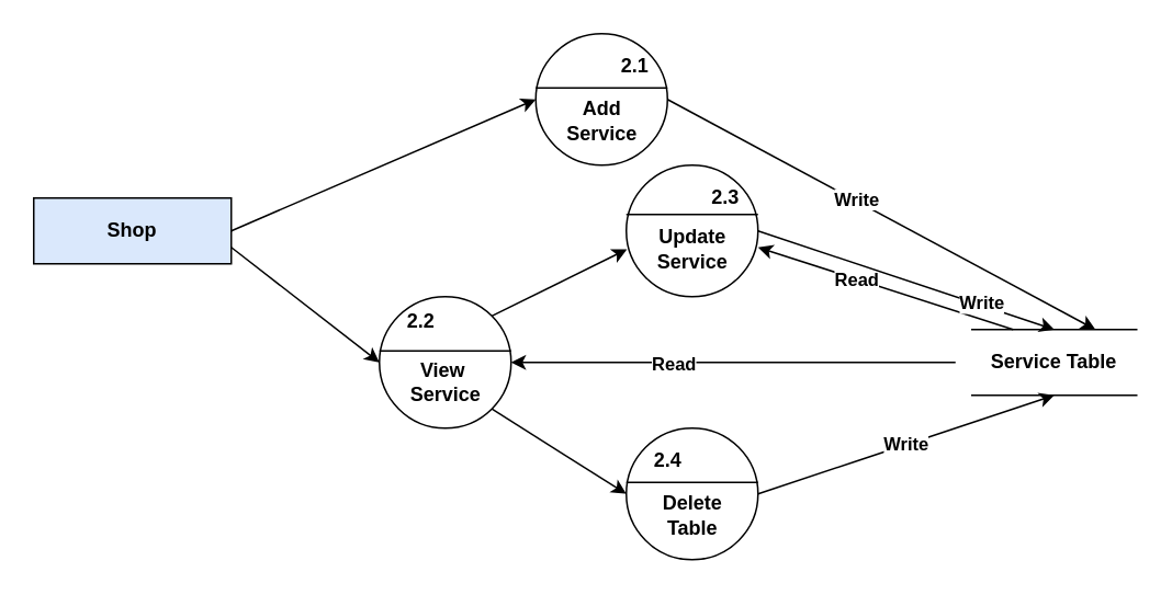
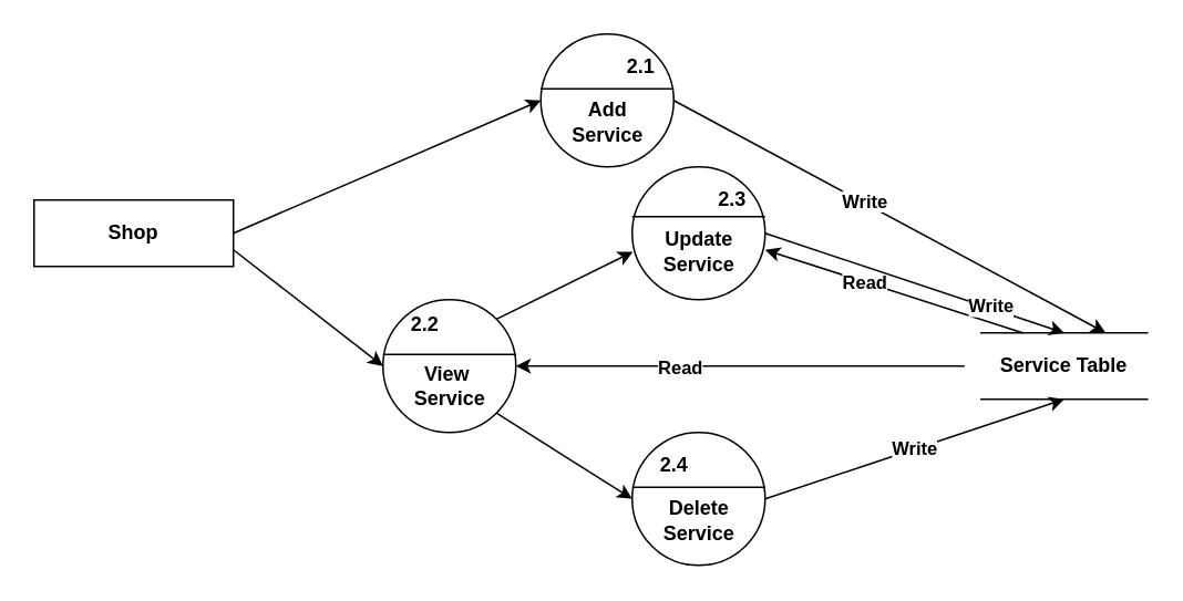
  <mxCell id="0" />
  <mxCell id="1" parent="0" />
- <mxCell id="2" value="&lt;b&gt;Shop&lt;/b&gt;" style="rounded=0;whiteSpace=wrap;html=1;fillColor=#dae8fc;" parent="1" vertex="1"><mxGeometry x="20" y="120" width="120" height="40" as="geometry" /></mxCell>
+ <mxCell id="2" value="&lt;b&gt;Shop&lt;/b&gt;" style="rounded=0;whiteSpace=wrap;html=1;" parent="1" vertex="1"><mxGeometry x="20" y="120" width="120" height="40" as="geometry" /></mxCell>
  <mxCell id="3" style="rounded=0;orthogonalLoop=1;jettySize=auto;html=1;exitX=1;exitY=0.75;exitDx=0;exitDy=0;" parent="1" source="2" edge="1"><mxGeometry relative="1" as="geometry"><mxPoint x="230" y="220" as="targetPoint" /><mxPoint x="250" y="205" as="sourcePoint" /></mxGeometry></mxCell>
  <mxCell id="4" value="" style="ellipse;whiteSpace=wrap;html=1;aspect=fixed;" parent="1" vertex="1"><mxGeometry x="230" y="180" width="80" height="80" as="geometry" /></mxCell>
  <mxCell id="5" value="" style="endArrow=none;html=1;rounded=0;exitX=0;exitY=0.5;exitDx=0;exitDy=0;entryX=1;entryY=0.5;entryDx=0;entryDy=0;" parent="1" edge="1"><mxGeometry width="50" height="50" relative="1" as="geometry"><mxPoint x="230" y="213" as="sourcePoint" /><mxPoint x="310" y="213" as="targetPoint" /></mxGeometry></mxCell>
  <mxCell id="6" value="" style="ellipse;whiteSpace=wrap;html=1;aspect=fixed;" parent="1" vertex="1"><mxGeometry x="380" y="100" width="80" height="80" as="geometry" /></mxCell>
  <mxCell id="7" value="" style="endArrow=none;html=1;rounded=0;exitX=0;exitY=0.5;exitDx=0;exitDy=0;entryX=1;entryY=0.5;entryDx=0;entryDy=0;" parent="1" edge="1"><mxGeometry width="50" height="50" relative="1" as="geometry"><mxPoint x="380" y="130" as="sourcePoint" /><mxPoint x="460" y="130" as="targetPoint" /></mxGeometry></mxCell>
  <mxCell id="8" value="" style="ellipse;whiteSpace=wrap;html=1;aspect=fixed;" parent="1" vertex="1"><mxGeometry x="380" y="260" width="80" height="80" as="geometry" /></mxCell>
  <mxCell id="9" value="" style="endArrow=none;html=1;rounded=0;exitX=0;exitY=0.5;exitDx=0;exitDy=0;entryX=1;entryY=0.5;entryDx=0;entryDy=0;" parent="1" edge="1"><mxGeometry width="50" height="50" relative="1" as="geometry"><mxPoint x="380" y="293" as="sourcePoint" /><mxPoint x="460" y="293" as="targetPoint" /></mxGeometry></mxCell>
  <mxCell id="10" value="&lt;b&gt;Service Table&lt;/b&gt;" style="shape=partialRectangle;whiteSpace=wrap;html=1;left=0;right=0;fillColor=none;" parent="1" vertex="1"><mxGeometry x="590" y="200" width="100" height="40" as="geometry" /></mxCell>
  <mxCell id="11" style="rounded=0;orthogonalLoop=1;jettySize=auto;html=1;exitX=1;exitY=0;exitDx=0;exitDy=0;entryX=0.005;entryY=0.64;entryDx=0;entryDy=0;entryPerimeter=0;" parent="1" source="4" target="6" edge="1"><mxGeometry relative="1" as="geometry"><mxPoint x="365" y="200" as="targetPoint" /><mxPoint x="325" y="200" as="sourcePoint" /></mxGeometry></mxCell>
  <mxCell id="12" style="rounded=0;orthogonalLoop=1;jettySize=auto;html=1;exitX=1;exitY=1;exitDx=0;exitDy=0;" parent="1" source="4" edge="1"><mxGeometry relative="1" as="geometry"><mxPoint x="380" y="300" as="targetPoint" /><mxPoint x="200" y="240" as="sourcePoint" /></mxGeometry></mxCell>
  <mxCell id="13" value="&lt;b&gt;2.2&lt;/b&gt;" style="text;html=1;resizable=0;autosize=1;align=center;verticalAlign=middle;points=[];fillColor=none;strokeColor=none;rounded=0;" parent="1" vertex="1"><mxGeometry x="240" y="185" width="30" height="20" as="geometry" /></mxCell>
  <mxCell id="14" value="&lt;b&gt;View&amp;nbsp;&lt;br&gt;Service&lt;br&gt;&lt;/b&gt;" style="text;html=1;resizable=0;autosize=1;align=center;verticalAlign=middle;points=[];fillColor=none;strokeColor=none;rounded=0;" parent="1" vertex="1"><mxGeometry x="240" y="217" width="60" height="30" as="geometry" /></mxCell>
  <mxCell id="15" value="&lt;b&gt;Update&lt;br&gt;Service&lt;br&gt;&lt;/b&gt;" style="text;html=1;resizable=0;autosize=1;align=center;verticalAlign=middle;points=[];fillColor=none;strokeColor=none;rounded=0;" parent="1" vertex="1"><mxGeometry x="390" y="136" width="60" height="30" as="geometry" /></mxCell>
- <mxCell id="16" value="&lt;b&gt;Delete&lt;br&gt;Table&lt;br&gt;&lt;/b&gt;" style="text;html=1;resizable=0;autosize=1;align=center;verticalAlign=middle;points=[];fillColor=none;strokeColor=none;rounded=0;" parent="1" vertex="1"><mxGeometry x="390" y="298" width="60" height="30" as="geometry" /></mxCell>
+ <mxCell id="16" value="&lt;b&gt;Delete&lt;br&gt;Service&lt;br&gt;&lt;/b&gt;" style="text;html=1;resizable=0;autosize=1;align=center;verticalAlign=middle;points=[];fillColor=none;strokeColor=none;rounded=0;" parent="1" vertex="1"><mxGeometry x="390" y="298" width="60" height="30" as="geometry" /></mxCell>
  <mxCell id="17" value="&lt;b&gt;2.3&lt;/b&gt;" style="text;html=1;resizable=0;autosize=1;align=center;verticalAlign=middle;points=[];fillColor=none;strokeColor=none;rounded=0;" parent="1" vertex="1"><mxGeometry x="425" y="110" width="30" height="20" as="geometry" /></mxCell>
  <mxCell id="18" value="&lt;b&gt;2.4&lt;/b&gt;" style="text;html=1;resizable=0;autosize=1;align=center;verticalAlign=middle;points=[];fillColor=none;strokeColor=none;rounded=0;" parent="1" vertex="1"><mxGeometry x="390" y="270" width="30" height="20" as="geometry" /></mxCell>
  <mxCell id="19" value="&lt;b&gt;Write&lt;/b&gt;" style="rounded=0;orthogonalLoop=1;jettySize=auto;html=1;exitX=1;exitY=0.5;exitDx=0;exitDy=0;entryX=0.5;entryY=1;entryDx=0;entryDy=0;" parent="1" source="8" target="10" edge="1"><mxGeometry relative="1" as="geometry"><mxPoint x="551.72" y="248.28" as="targetPoint" /><mxPoint x="470.004" y="299.996" as="sourcePoint" /><Array as="points"><mxPoint x="520" y="280" /></Array></mxGeometry></mxCell>
  <mxCell id="20" style="rounded=0;orthogonalLoop=1;jettySize=auto;html=1;startArrow=classic;startFill=1;endArrow=none;endFill=0;entryX=0.25;entryY=0;entryDx=0;entryDy=0;" parent="1" target="10" edge="1"><mxGeometry relative="1" as="geometry"><mxPoint x="570" y="210" as="targetPoint" /><mxPoint x="460" y="150" as="sourcePoint" /></mxGeometry></mxCell>
  <mxCell id="21" value="&lt;b&gt;Read&lt;/b&gt;" style="edgeLabel;html=1;align=center;verticalAlign=middle;resizable=0;points=[];" parent="20" vertex="1" connectable="0"><mxGeometry x="-0.232" relative="1" as="geometry"><mxPoint as="offset" /></mxGeometry></mxCell>
  <mxCell id="22" style="rounded=0;orthogonalLoop=1;jettySize=auto;html=1;entryX=0.5;entryY=0;entryDx=0;entryDy=0;" parent="1" target="10" edge="1"><mxGeometry relative="1" as="geometry"><mxPoint x="561.72" y="181.72" as="targetPoint" /><mxPoint x="460" y="140" as="sourcePoint" /></mxGeometry></mxCell>
  <mxCell id="23" value="&lt;b&gt;Write&lt;/b&gt;" style="edgeLabel;html=1;align=center;verticalAlign=middle;resizable=0;points=[];" parent="22" vertex="1" connectable="0"><mxGeometry x="0.5" y="2" relative="1" as="geometry"><mxPoint as="offset" /></mxGeometry></mxCell>
  <mxCell id="24" style="rounded=0;orthogonalLoop=1;jettySize=auto;html=1;exitX=1;exitY=0.5;exitDx=0;exitDy=0;entryX=0;entryY=0.5;entryDx=0;entryDy=0;" parent="1" target="25" edge="1"><mxGeometry relative="1" as="geometry"><mxPoint x="330" y="60" as="targetPoint" /><mxPoint x="140" y="140" as="sourcePoint" /></mxGeometry></mxCell>
  <mxCell id="25" value="" style="ellipse;whiteSpace=wrap;html=1;aspect=fixed;" parent="1" vertex="1"><mxGeometry x="325" y="20" width="80" height="80" as="geometry" /></mxCell>
  <mxCell id="26" value="" style="endArrow=none;html=1;rounded=0;exitX=0;exitY=0.5;exitDx=0;exitDy=0;entryX=1;entryY=0.5;entryDx=0;entryDy=0;" parent="1" edge="1"><mxGeometry width="50" height="50" relative="1" as="geometry"><mxPoint x="325" y="53" as="sourcePoint" /><mxPoint x="405" y="53" as="targetPoint" /></mxGeometry></mxCell>
  <mxCell id="27" value="&lt;b&gt;2.1&lt;/b&gt;" style="text;html=1;resizable=0;autosize=1;align=center;verticalAlign=middle;points=[];fillColor=none;strokeColor=none;rounded=0;" parent="1" vertex="1"><mxGeometry x="370" y="30" width="30" height="20" as="geometry" /></mxCell>
  <mxCell id="28" value="&lt;b&gt;Add&lt;br&gt;Service&lt;br&gt;&lt;/b&gt;" style="text;html=1;resizable=0;autosize=1;align=center;verticalAlign=middle;points=[];fillColor=none;strokeColor=none;rounded=0;" parent="1" vertex="1"><mxGeometry x="335" y="58" width="60" height="30" as="geometry" /></mxCell>
  <mxCell id="29" style="rounded=0;orthogonalLoop=1;jettySize=auto;html=1;exitX=1;exitY=0.5;exitDx=0;exitDy=0;entryX=0.75;entryY=0;entryDx=0;entryDy=0;" parent="1" source="25" target="10" edge="1"><mxGeometry relative="1" as="geometry"><mxPoint x="640" y="190" as="targetPoint" /><mxPoint x="300" y="20" as="sourcePoint" /></mxGeometry></mxCell>
  <mxCell id="30" value="&lt;b&gt;Write&lt;/b&gt;" style="edgeLabel;html=1;align=center;verticalAlign=middle;resizable=0;points=[];" parent="29" vertex="1" connectable="0"><mxGeometry x="0.5" y="2" relative="1" as="geometry"><mxPoint x="-81" y="-43" as="offset" /></mxGeometry></mxCell>
  <mxCell id="31" value="" style="endArrow=classic;html=1;rounded=0;" parent="1" edge="1"><mxGeometry width="50" height="50" relative="1" as="geometry"><mxPoint x="580" y="220" as="sourcePoint" /><mxPoint x="310" y="220" as="targetPoint" /></mxGeometry></mxCell>
  <mxCell id="32" value="&lt;b&gt;Read&lt;/b&gt;" style="edgeLabel;html=1;align=center;verticalAlign=middle;resizable=0;points=[];" parent="31" vertex="1" connectable="0"><mxGeometry x="0.274" relative="1" as="geometry"><mxPoint as="offset" /></mxGeometry></mxCell>
